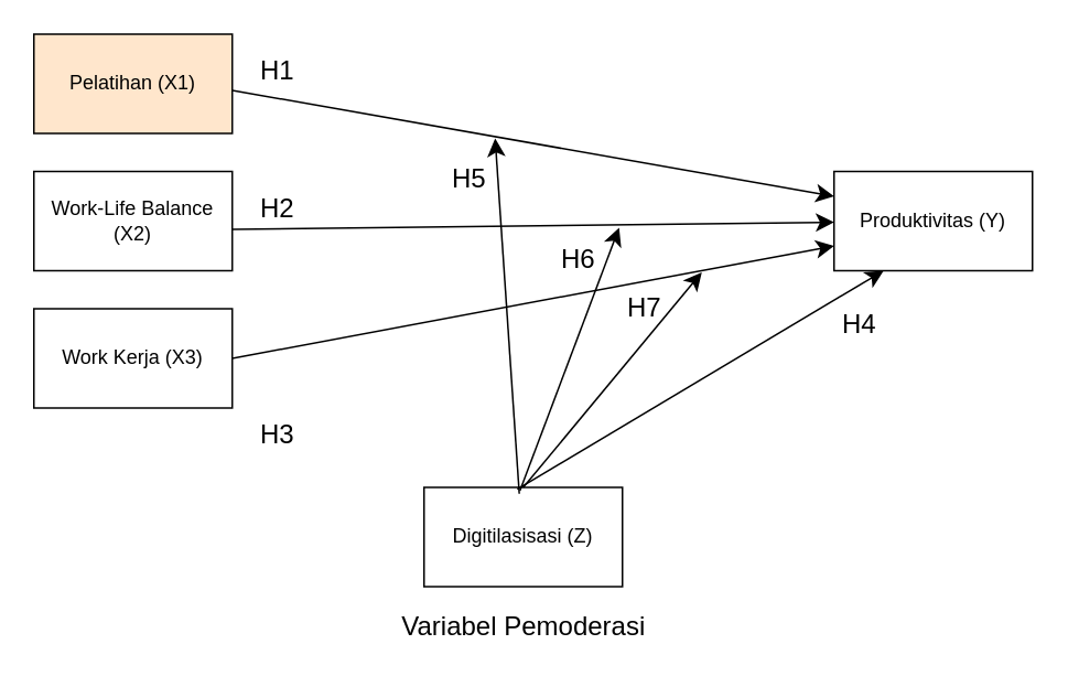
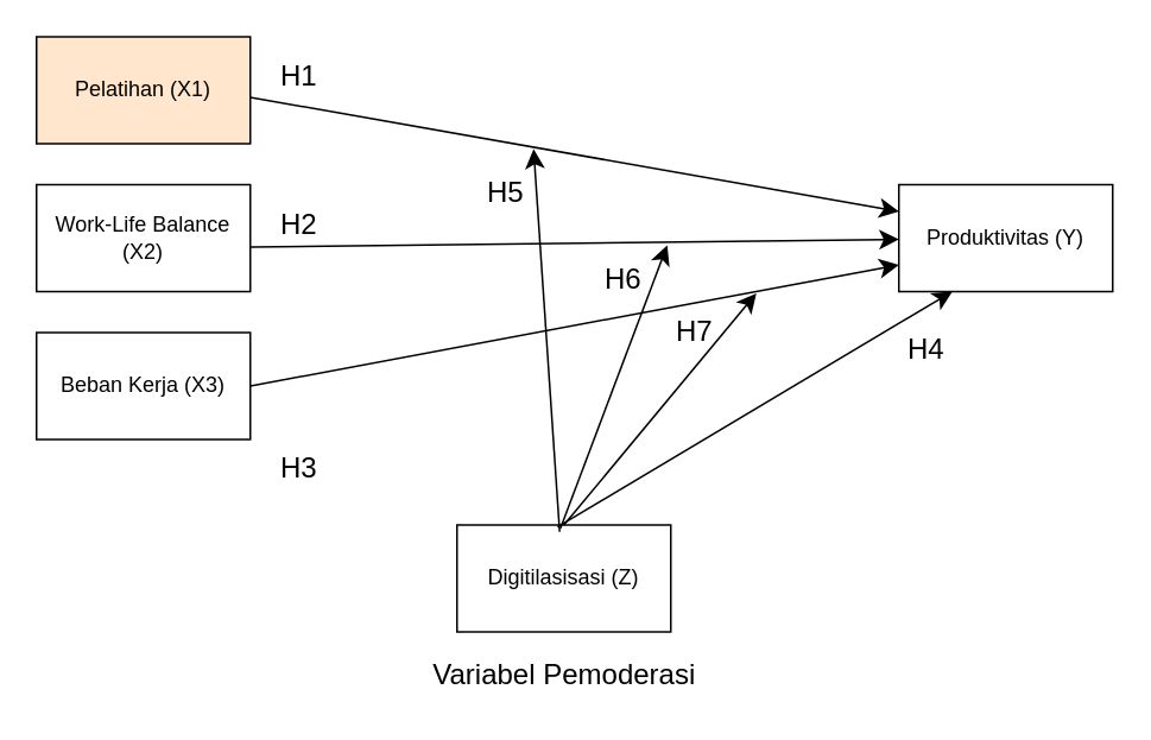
  <mxCell id="0" />
  <mxCell id="1" parent="0" />
  <mxCell id="2" value="Pelatihan (X1)" style="rounded=0;whiteSpace=wrap;html=1;fillColor=#ffe6cc;" vertex="1" parent="1"><mxGeometry x="20" y="20" width="120" height="60" as="geometry" /></mxCell>
  <mxCell id="3" value="Work-Life Balance (X2)" style="rounded=0;whiteSpace=wrap;html=1;" vertex="1" parent="1"><mxGeometry x="20" y="103" width="120" height="60" as="geometry" /></mxCell>
- <mxCell id="4" value="Work Kerja (X3)" style="rounded=0;whiteSpace=wrap;html=1;" vertex="1" parent="1"><mxGeometry x="20" y="186" width="120" height="60" as="geometry" /></mxCell>
+ <mxCell id="4" value="Beban Kerja (X3)" style="rounded=0;whiteSpace=wrap;html=1;" vertex="1" parent="1"><mxGeometry x="20" y="186" width="120" height="60" as="geometry" /></mxCell>
  <mxCell id="5" value="Digitilasisasi (Z)" style="rounded=0;whiteSpace=wrap;html=1;" vertex="1" parent="1"><mxGeometry x="256" y="294" width="120" height="60" as="geometry" /></mxCell>
  <mxCell id="6" value="Produktivitas (Y)" style="rounded=0;whiteSpace=wrap;html=1;" vertex="1" parent="1"><mxGeometry x="504" y="103" width="120" height="60" as="geometry" /></mxCell>
  <mxCell id="7" value="Variabel Pemoderasi" style="text;html=1;align=center;verticalAlign=middle;resizable=0;points=[];autosize=1;strokeColor=none;fillColor=none;fontSize=16;" vertex="1" parent="1"><mxGeometry x="233.5" y="362" width="165" height="31" as="geometry" /></mxCell>
  <mxCell id="8" value="" style="endArrow=classic;html=1;rounded=0;fontSize=12;startSize=8;endSize=8;curved=1;exitX=1;exitY=0.5;exitDx=0;exitDy=0;entryX=0;entryY=0.75;entryDx=0;entryDy=0;" edge="1" parent="1" source="4" target="6"><mxGeometry width="50" height="50" relative="1" as="geometry"><mxPoint x="291" y="306" as="sourcePoint" /><mxPoint x="341" y="256" as="targetPoint" /></mxGeometry></mxCell>
  <mxCell id="9" value="" style="endArrow=classic;html=1;rounded=0;fontSize=12;startSize=8;endSize=8;curved=1;exitX=1;exitY=0.5;exitDx=0;exitDy=0;" edge="1" parent="1" target="6"><mxGeometry width="50" height="50" relative="1" as="geometry"><mxPoint x="140" y="138" as="sourcePoint" /><mxPoint x="504" y="70" as="targetPoint" /></mxGeometry></mxCell>
  <mxCell id="10" value="" style="endArrow=classic;html=1;rounded=0;fontSize=12;startSize=8;endSize=8;curved=1;exitX=1;exitY=0.5;exitDx=0;exitDy=0;entryX=0;entryY=0.25;entryDx=0;entryDy=0;" edge="1" parent="1" target="6"><mxGeometry width="50" height="50" relative="1" as="geometry"><mxPoint x="140" y="54" as="sourcePoint" /><mxPoint x="504" y="-14" as="targetPoint" /></mxGeometry></mxCell>
  <mxCell id="11" value="" style="endArrow=classic;html=1;rounded=0;fontSize=12;startSize=8;endSize=8;curved=1;entryX=0.25;entryY=1;entryDx=0;entryDy=0;exitX=0.47;exitY=0.017;exitDx=0;exitDy=0;exitPerimeter=0;" edge="1" parent="1" source="5" target="6"><mxGeometry width="50" height="50" relative="1" as="geometry"><mxPoint x="320" y="292" as="sourcePoint" /><mxPoint x="534" y="178" as="targetPoint" /></mxGeometry></mxCell>
  <mxCell id="12" value="" style="endArrow=classic;html=1;rounded=0;fontSize=12;startSize=8;endSize=8;curved=1;exitX=0.5;exitY=0;exitDx=0;exitDy=0;" edge="1" parent="1" source="5"><mxGeometry width="50" height="50" relative="1" as="geometry"><mxPoint x="180" y="256" as="sourcePoint" /><mxPoint x="424" y="164" as="targetPoint" /></mxGeometry></mxCell>
  <mxCell id="13" value="" style="endArrow=classic;html=1;rounded=0;fontSize=12;startSize=8;endSize=8;curved=1;entryX=0;entryY=0.75;entryDx=0;entryDy=0;" edge="1" parent="1"><mxGeometry width="50" height="50" relative="1" as="geometry"><mxPoint x="314" y="296" as="sourcePoint" /><mxPoint x="374" y="137" as="targetPoint" /></mxGeometry></mxCell>
  <mxCell id="14" value="" style="endArrow=classic;html=1;rounded=0;fontSize=12;startSize=8;endSize=8;curved=1;entryX=0;entryY=0.75;entryDx=0;entryDy=0;exitX=0.48;exitY=0.064;exitDx=0;exitDy=0;exitPerimeter=0;" edge="1" parent="1" source="5"><mxGeometry width="50" height="50" relative="1" as="geometry"><mxPoint x="239" y="242" as="sourcePoint" /><mxPoint x="299" y="83" as="targetPoint" /></mxGeometry></mxCell>
  <mxCell id="15" value="H1" style="text;html=1;align=center;verticalAlign=middle;resizable=0;points=[];autosize=1;strokeColor=none;fillColor=none;fontSize=16;" vertex="1" parent="1"><mxGeometry x="147.5" y="26" width="38" height="31" as="geometry" /></mxCell>
  <mxCell id="16" value="H2" style="text;html=1;align=center;verticalAlign=middle;resizable=0;points=[];autosize=1;strokeColor=none;fillColor=none;fontSize=16;" vertex="1" parent="1"><mxGeometry x="147.5" y="109.5" width="38" height="31" as="geometry" /></mxCell>
  <mxCell id="17" value="H3" style="text;html=1;align=center;verticalAlign=middle;resizable=0;points=[];autosize=1;strokeColor=none;fillColor=none;fontSize=16;" vertex="1" parent="1"><mxGeometry x="147.5" y="246" width="38" height="31" as="geometry" /></mxCell>
  <mxCell id="18" value="H4" style="text;html=1;align=center;verticalAlign=middle;resizable=0;points=[];autosize=1;strokeColor=none;fillColor=none;fontSize=16;" vertex="1" parent="1"><mxGeometry x="500" y="179" width="38" height="31" as="geometry" /></mxCell>
  <mxCell id="19" value="H5" style="text;html=1;align=center;verticalAlign=middle;resizable=0;points=[];autosize=1;strokeColor=none;fillColor=none;fontSize=16;" vertex="1" parent="1"><mxGeometry x="264" y="91" width="38" height="31" as="geometry" /></mxCell>
  <mxCell id="20" value="H6" style="text;html=1;align=center;verticalAlign=middle;resizable=0;points=[];autosize=1;strokeColor=none;fillColor=none;fontSize=16;" vertex="1" parent="1"><mxGeometry x="330" y="140.5" width="38" height="31" as="geometry" /></mxCell>
  <mxCell id="21" value="H7" style="text;html=1;align=center;verticalAlign=middle;resizable=0;points=[];autosize=1;strokeColor=none;fillColor=none;fontSize=16;" vertex="1" parent="1"><mxGeometry x="370" y="169.5" width="38" height="31" as="geometry" /></mxCell>
